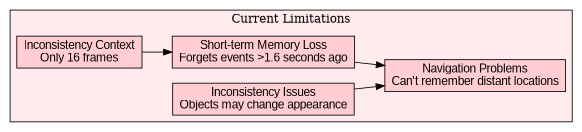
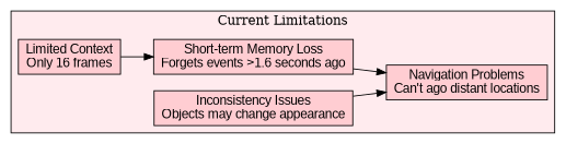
  digraph {
    rankdir=LR
    node [fillcolor="#ffcdd2" fontname=Arial shape=box style=filled]
-   n1 [label="Inconsistency Context\nOnly 16 frames"]
+   n1 [label="Limited Context\nOnly 16 frames"]
    n2 [label="Short-term Memory Loss\nForgets events >1.6 seconds ago"]
    n3 [label="Inconsistency Issues\nObjects may change appearance"]
-   n4 [label="Navigation Problems\nCan't remember distant locations"]
+   n4 [label="Navigation Problems\nCan't ago distant locations"]
    subgraph cluster_1 {
      fillcolor="#ffebee"
      label="Current Limitations"
      style=filled
      n1
      n2
      n3
      n4
    }
    n1 -> n2
    n2 -> n4
    n3 -> n4
  }
